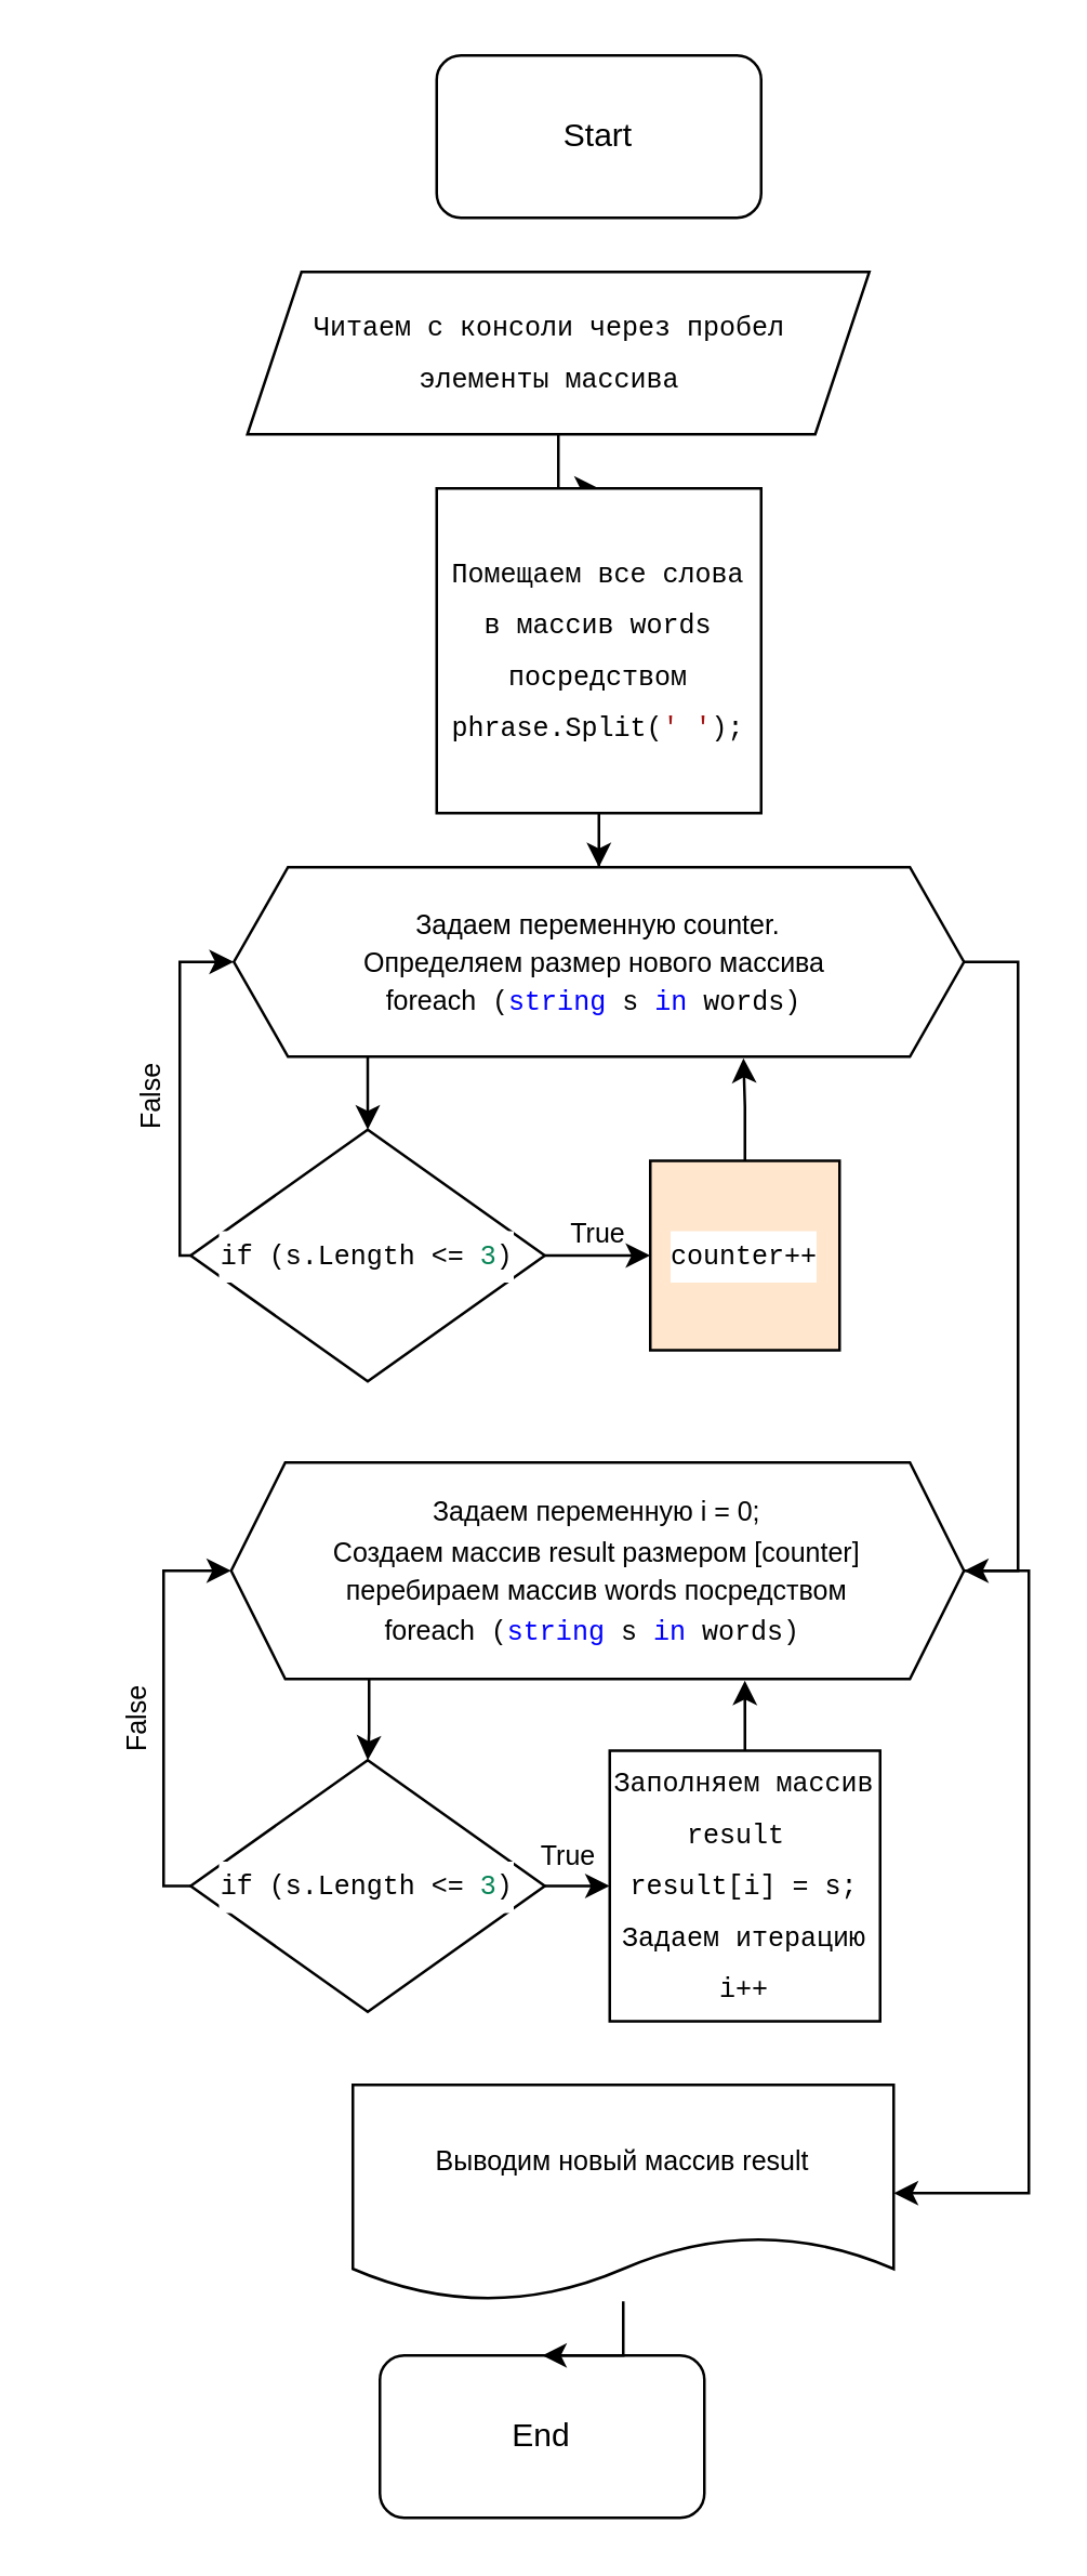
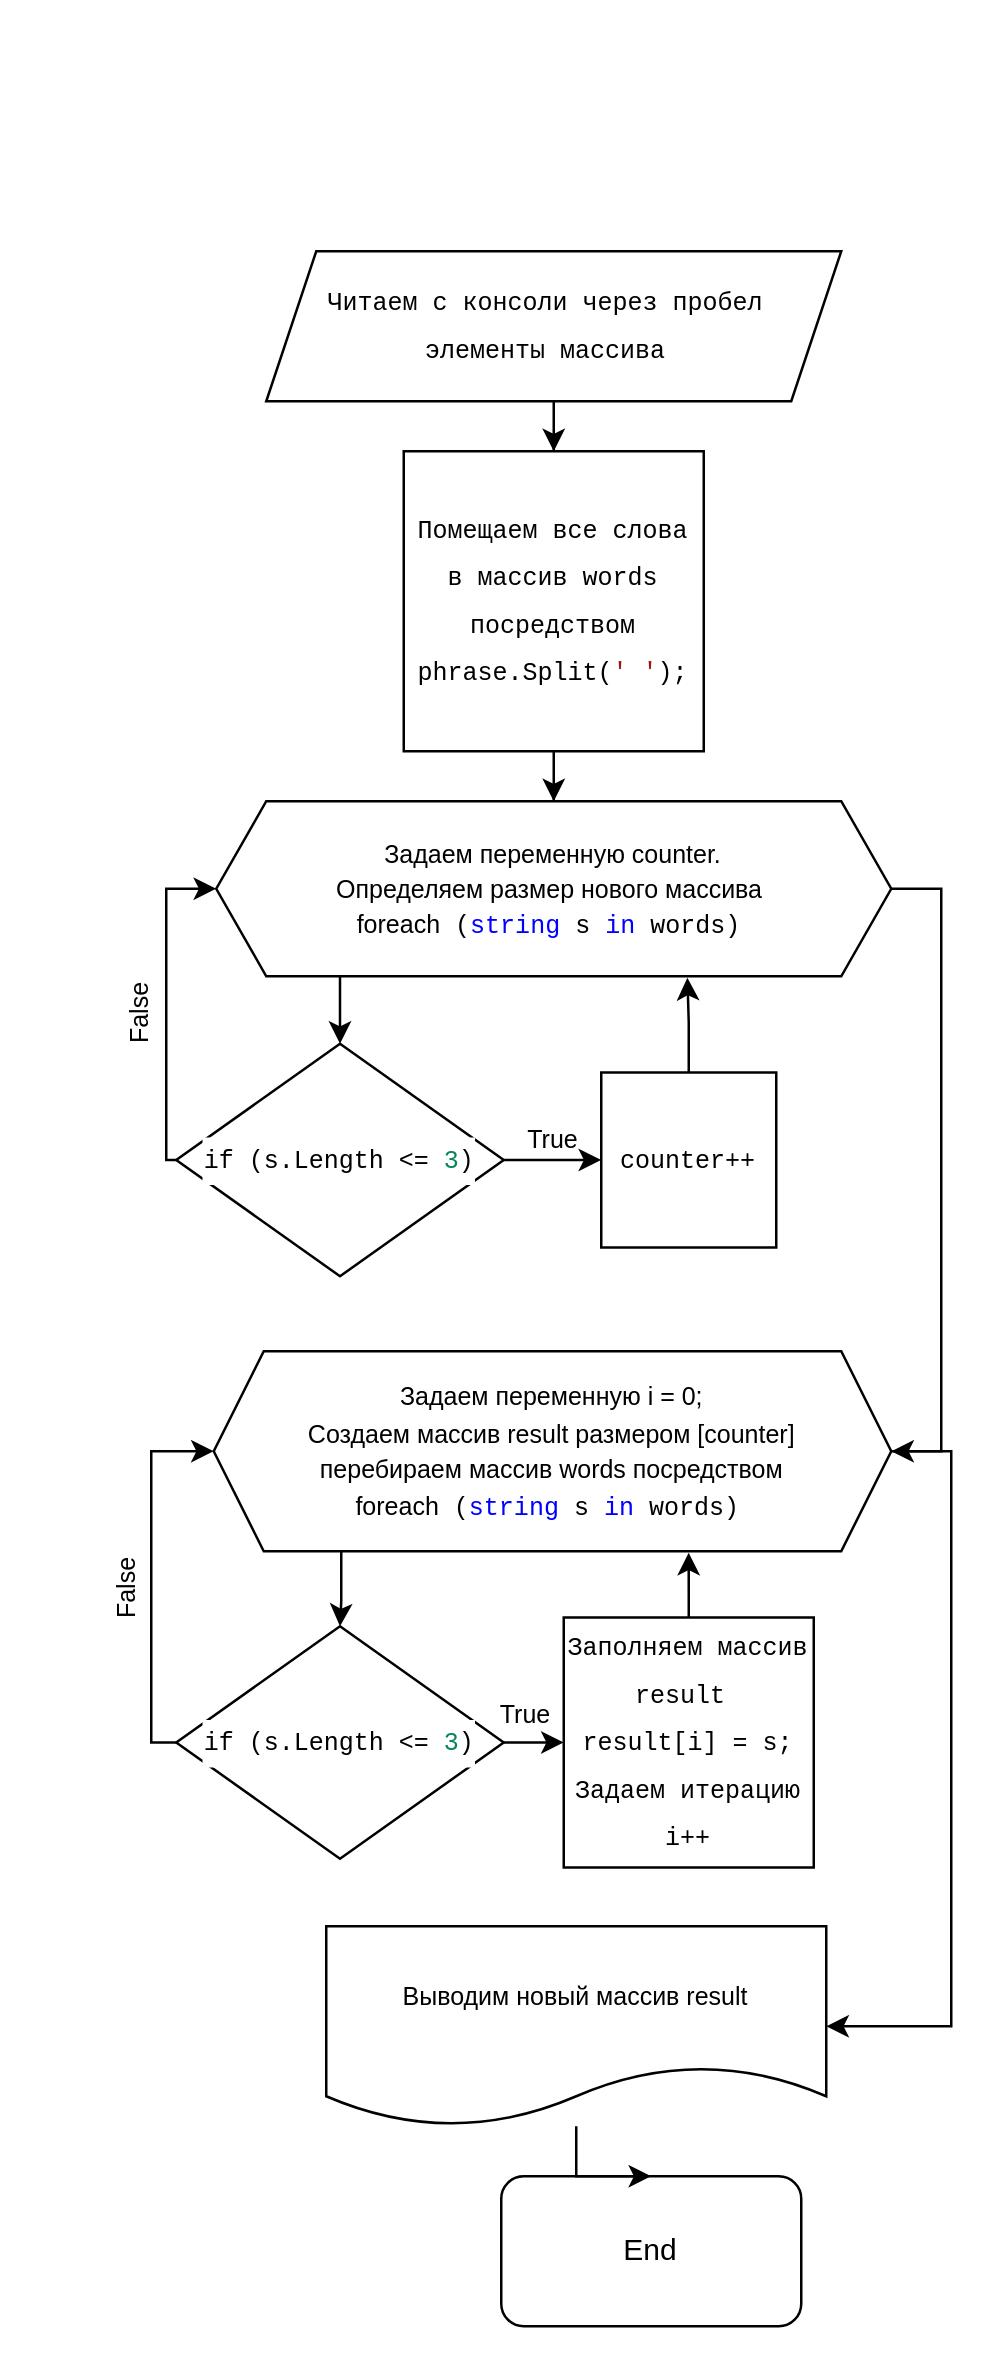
  <mxCell id="0" />
  <mxCell id="1" parent="0" />
- <mxCell id="2" value="Start" style="rounded=1;whiteSpace=wrap;html=1;" parent="1" vertex="1"><mxGeometry x="161" y="20" width="120" height="60" as="geometry" /></mxCell>
- <mxCell id="3" value="End" style="rounded=1;whiteSpace=wrap;html=1;" parent="1" vertex="1"><mxGeometry x="140" y="870" width="120" height="60" as="geometry" /></mxCell>
+ <mxCell id="3" value="End" style="rounded=1;whiteSpace=wrap;html=1;" parent="1" vertex="1"><mxGeometry x="200" y="870" width="120" height="60" as="geometry" /></mxCell>
  <mxCell id="4" style="edgeStyle=orthogonalEdgeStyle;rounded=0;orthogonalLoop=1;jettySize=auto;html=1;entryX=0.5;entryY=0;entryDx=0;entryDy=0;" edge="1" parent="1" source="5" target="7"><mxGeometry relative="1" as="geometry" /></mxCell>
- <mxCell id="5" value="&lt;div style=&quot;background-color: rgb(255, 255, 255); font-family: Menlo, Monaco, &amp;quot;Courier New&amp;quot;, monospace; line-height: 18px;&quot;&gt;&lt;font style=&quot;font-size: 10px;&quot;&gt;Читаем с консоли через пробел&amp;nbsp;&lt;/font&gt;&lt;/div&gt;&lt;div style=&quot;background-color: rgb(255, 255, 255); font-family: Menlo, Monaco, &amp;quot;Courier New&amp;quot;, monospace; line-height: 18px;&quot;&gt;&lt;font style=&quot;font-size: 10px;&quot;&gt;элементы массива&amp;nbsp;&lt;/font&gt;&lt;/div&gt;" style="shape=parallelogram;perimeter=parallelogramPerimeter;whiteSpace=wrap;html=1;fixedSize=1;" vertex="1" parent="1"><mxGeometry x="91" y="100" width="230" height="60" as="geometry" /></mxCell>
+ <mxCell id="5" value="&lt;div style=&quot;background-color: rgb(255, 255, 255); font-family: Menlo, Monaco, &amp;quot;Courier New&amp;quot;, monospace; line-height: 18px;&quot;&gt;&lt;font style=&quot;font-size: 10px;&quot;&gt;Читаем с консоли через пробел&amp;nbsp;&lt;/font&gt;&lt;/div&gt;&lt;div style=&quot;background-color: rgb(255, 255, 255); font-family: Menlo, Monaco, &amp;quot;Courier New&amp;quot;, monospace; line-height: 18px;&quot;&gt;&lt;font style=&quot;font-size: 10px;&quot;&gt;элементы массива&amp;nbsp;&lt;/font&gt;&lt;/div&gt;" style="shape=parallelogram;perimeter=parallelogramPerimeter;whiteSpace=wrap;html=1;fixedSize=1;" vertex="1" parent="1"><mxGeometry x="106" y="100" width="230" height="60" as="geometry" /></mxCell>
  <mxCell id="6" style="edgeStyle=orthogonalEdgeStyle;rounded=0;orthogonalLoop=1;jettySize=auto;html=1;entryX=0.5;entryY=0;entryDx=0;entryDy=0;" edge="1" parent="1" source="7" target="10"><mxGeometry relative="1" as="geometry" /></mxCell>
  <mxCell id="7" value="&lt;div style=&quot;background-color: rgb(255, 255, 255); font-family: Menlo, Monaco, &amp;quot;Courier New&amp;quot;, monospace; line-height: 18px;&quot;&gt;&lt;font style=&quot;font-size: 10px;&quot;&gt;Помещаем все слова в массив words посредством phrase.Split(&lt;span style=&quot;color: #a31515;&quot;&gt;' '&lt;/span&gt;);&lt;/font&gt;&lt;/div&gt;" style="whiteSpace=wrap;html=1;aspect=fixed;" vertex="1" parent="1"><mxGeometry x="161" y="180" width="120" height="120" as="geometry" /></mxCell>
  <mxCell id="8" style="edgeStyle=orthogonalEdgeStyle;rounded=0;orthogonalLoop=1;jettySize=auto;html=1;entryX=0.5;entryY=0;entryDx=0;entryDy=0;" edge="1" parent="1" source="10" target="13"><mxGeometry relative="1" as="geometry"><Array as="points"><mxPoint x="135" y="410" /></Array></mxGeometry></mxCell>
  <mxCell id="9" style="edgeStyle=orthogonalEdgeStyle;rounded=0;orthogonalLoop=1;jettySize=auto;html=1;entryX=1;entryY=0.5;entryDx=0;entryDy=0;" edge="1" parent="1" source="10" target="18"><mxGeometry relative="1" as="geometry"><Array as="points"><mxPoint x="376" y="355" /><mxPoint x="376" y="580" /></Array></mxGeometry></mxCell>
  <mxCell id="10" value="&lt;font style=&quot;font-size: 10px;&quot;&gt;Задаем переменную counter.&lt;br&gt;Определяем размер нового массива&amp;nbsp;&lt;br&gt;&amp;nbsp;foreach&lt;span style=&quot;background-color: rgb(255, 255, 255); font-family: Menlo, Monaco, &amp;quot;Courier New&amp;quot;, monospace;&quot;&gt; (&lt;/span&gt;&lt;span style=&quot;font-family: Menlo, Monaco, &amp;quot;Courier New&amp;quot;, monospace; color: rgb(0, 0, 255);&quot;&gt;string&lt;/span&gt;&lt;span style=&quot;background-color: rgb(255, 255, 255); font-family: Menlo, Monaco, &amp;quot;Courier New&amp;quot;, monospace;&quot;&gt; s &lt;/span&gt;&lt;span style=&quot;font-family: Menlo, Monaco, &amp;quot;Courier New&amp;quot;, monospace; color: rgb(0, 0, 255);&quot;&gt;in&lt;/span&gt;&lt;span style=&quot;background-color: rgb(255, 255, 255); font-family: Menlo, Monaco, &amp;quot;Courier New&amp;quot;, monospace;&quot;&gt; words)&amp;nbsp;&lt;/span&gt;&lt;/font&gt;" style="shape=hexagon;perimeter=hexagonPerimeter2;whiteSpace=wrap;html=1;fixedSize=1;" vertex="1" parent="1"><mxGeometry x="86" y="320" width="270" height="70" as="geometry" /></mxCell>
  <mxCell id="11" style="edgeStyle=orthogonalEdgeStyle;rounded=0;orthogonalLoop=1;jettySize=auto;html=1;entryX=0;entryY=0.5;entryDx=0;entryDy=0;" edge="1" parent="1" source="13" target="10"><mxGeometry relative="1" as="geometry"><mxPoint x="20" y="350" as="targetPoint" /><Array as="points"><mxPoint x="66" y="464" /><mxPoint x="66" y="355" /></Array></mxGeometry></mxCell>
  <mxCell id="12" style="edgeStyle=orthogonalEdgeStyle;rounded=0;orthogonalLoop=1;jettySize=auto;html=1;entryX=0;entryY=0.5;entryDx=0;entryDy=0;" edge="1" parent="1" source="13" target="15"><mxGeometry relative="1" as="geometry" /></mxCell>
  <mxCell id="13" value="&lt;div style=&quot;background-color: rgb(255, 255, 255); font-family: Menlo, Monaco, &amp;quot;Courier New&amp;quot;, monospace; line-height: 18px;&quot;&gt;&lt;font style=&quot;font-size: 10px;&quot;&gt;   if (s.Length &amp;lt;= &lt;span style=&quot;color: #098658;&quot;&gt;3&lt;/span&gt;)&lt;/font&gt;&lt;/div&gt;" style="rhombus;whiteSpace=wrap;html=1;" vertex="1" parent="1"><mxGeometry x="70" y="417" width="131" height="93" as="geometry" /></mxCell>
  <mxCell id="14" style="edgeStyle=orthogonalEdgeStyle;rounded=0;orthogonalLoop=1;jettySize=auto;html=1;entryX=0.698;entryY=1.009;entryDx=0;entryDy=0;entryPerimeter=0;" edge="1" parent="1" source="15" target="10"><mxGeometry relative="1" as="geometry" /></mxCell>
- <mxCell id="15" value="&lt;div style=&quot;background-color: rgb(255, 255, 255); font-family: Menlo, Monaco, &amp;quot;Courier New&amp;quot;, monospace; line-height: 18px;&quot;&gt;&lt;font style=&quot;font-size: 10px;&quot;&gt;counter++&lt;/font&gt;&lt;/div&gt;" style="whiteSpace=wrap;html=1;aspect=fixed;fillColor=#ffe6cc;" vertex="1" parent="1"><mxGeometry x="240" y="428.5" width="70" height="70" as="geometry" /></mxCell>
+ <mxCell id="15" value="&lt;div style=&quot;background-color: rgb(255, 255, 255); font-family: Menlo, Monaco, &amp;quot;Courier New&amp;quot;, monospace; line-height: 18px;&quot;&gt;&lt;font style=&quot;font-size: 10px;&quot;&gt;counter++&lt;/font&gt;&lt;/div&gt;" style="whiteSpace=wrap;html=1;aspect=fixed;" vertex="1" parent="1"><mxGeometry x="240" y="428.5" width="70" height="70" as="geometry" /></mxCell>
  <mxCell id="16" style="edgeStyle=orthogonalEdgeStyle;rounded=0;orthogonalLoop=1;jettySize=auto;html=1;entryX=0.5;entryY=0;entryDx=0;entryDy=0;" edge="1" parent="1" source="18" target="25"><mxGeometry relative="1" as="geometry"><Array as="points"><mxPoint x="136" y="640" /><mxPoint x="135" y="640" /></Array></mxGeometry></mxCell>
  <mxCell id="17" style="edgeStyle=orthogonalEdgeStyle;rounded=0;orthogonalLoop=1;jettySize=auto;html=1;entryX=1;entryY=0.5;entryDx=0;entryDy=0;" edge="1" parent="1" source="18" target="22"><mxGeometry relative="1" as="geometry"><Array as="points"><mxPoint x="380" y="580" /><mxPoint x="380" y="810" /></Array></mxGeometry></mxCell>
  <mxCell id="18" value="&lt;font style=&quot;font-size: 10px;&quot;&gt;Задаем переменную i = 0;&lt;br&gt;Создаем массив result размером [counter]&lt;br&gt;перебираем массив words посредством&lt;br&gt;&amp;nbsp;foreach&lt;span style=&quot;background-color: rgb(255, 255, 255); font-family: Menlo, Monaco, &amp;quot;Courier New&amp;quot;, monospace;&quot;&gt; (&lt;/span&gt;&lt;span style=&quot;font-family: Menlo, Monaco, &amp;quot;Courier New&amp;quot;, monospace; color: rgb(0, 0, 255);&quot;&gt;string&lt;/span&gt;&lt;span style=&quot;background-color: rgb(255, 255, 255); font-family: Menlo, Monaco, &amp;quot;Courier New&amp;quot;, monospace;&quot;&gt; s &lt;/span&gt;&lt;span style=&quot;font-family: Menlo, Monaco, &amp;quot;Courier New&amp;quot;, monospace; color: rgb(0, 0, 255);&quot;&gt;in&lt;/span&gt;&lt;span style=&quot;background-color: rgb(255, 255, 255); font-family: Menlo, Monaco, &amp;quot;Courier New&amp;quot;, monospace;&quot;&gt; words)&amp;nbsp;&lt;/span&gt;&lt;/font&gt;" style="shape=hexagon;perimeter=hexagonPerimeter2;whiteSpace=wrap;html=1;fixedSize=1;" vertex="1" parent="1"><mxGeometry x="85" y="540" width="271" height="80" as="geometry" /></mxCell>
  <mxCell id="19" style="edgeStyle=orthogonalEdgeStyle;rounded=0;orthogonalLoop=1;jettySize=auto;html=1;entryX=0.701;entryY=1.007;entryDx=0;entryDy=0;entryPerimeter=0;" edge="1" parent="1" source="20" target="18"><mxGeometry relative="1" as="geometry" /></mxCell>
  <mxCell id="20" value="&lt;div style=&quot;background-color: rgb(255, 255, 255); font-family: Menlo, Monaco, &amp;quot;Courier New&amp;quot;, monospace; line-height: 18px;&quot;&gt;&lt;font style=&quot;font-size: 10px;&quot;&gt;Заполняем массив result&amp;nbsp;&lt;/font&gt;&lt;/div&gt;&lt;div style=&quot;background-color: rgb(255, 255, 255); font-family: Menlo, Monaco, &amp;quot;Courier New&amp;quot;, monospace; line-height: 18px;&quot;&gt;&lt;div style=&quot;line-height: 18px;&quot;&gt;&lt;font style=&quot;font-size: 10px;&quot;&gt;  result[i] = s;&lt;/font&gt;&lt;/div&gt;&lt;div style=&quot;line-height: 18px;&quot;&gt;&lt;font style=&quot;font-size: 10px;&quot;&gt;Задаем итерацию i++&lt;/font&gt;&lt;/div&gt;&lt;/div&gt;" style="whiteSpace=wrap;html=1;aspect=fixed;" vertex="1" parent="1"><mxGeometry x="225" y="646.5" width="100" height="100" as="geometry" /></mxCell>
  <mxCell id="21" style="edgeStyle=orthogonalEdgeStyle;rounded=0;orthogonalLoop=1;jettySize=auto;html=1;entryX=0.5;entryY=0;entryDx=0;entryDy=0;" edge="1" parent="1" source="22" target="3"><mxGeometry relative="1" as="geometry" /></mxCell>
  <mxCell id="22" value="&lt;font style=&quot;font-size: 10px;&quot;&gt;Выводим новый массив result&lt;/font&gt;" style="shape=document;whiteSpace=wrap;html=1;boundedLbl=1;" vertex="1" parent="1"><mxGeometry x="130" y="770" width="200" height="80" as="geometry" /></mxCell>
  <mxCell id="23" style="edgeStyle=orthogonalEdgeStyle;rounded=0;orthogonalLoop=1;jettySize=auto;html=1;entryX=0;entryY=0.5;entryDx=0;entryDy=0;" edge="1" parent="1" source="25" target="18"><mxGeometry relative="1" as="geometry"><Array as="points"><mxPoint x="60" y="697" /><mxPoint x="60" y="580" /></Array></mxGeometry></mxCell>
  <mxCell id="24" style="edgeStyle=orthogonalEdgeStyle;rounded=0;orthogonalLoop=1;jettySize=auto;html=1;entryX=0;entryY=0.5;entryDx=0;entryDy=0;" edge="1" parent="1" source="25" target="20"><mxGeometry relative="1" as="geometry" /></mxCell>
  <mxCell id="25" value="&lt;div style=&quot;background-color: rgb(255, 255, 255); font-family: Menlo, Monaco, &amp;quot;Courier New&amp;quot;, monospace; line-height: 18px;&quot;&gt;&lt;font style=&quot;font-size: 10px;&quot;&gt;   if (s.Length &amp;lt;= &lt;span style=&quot;color: #098658;&quot;&gt;3&lt;/span&gt;)&lt;/font&gt;&lt;/div&gt;" style="rhombus;whiteSpace=wrap;html=1;" vertex="1" parent="1"><mxGeometry x="70" y="650" width="131" height="93" as="geometry" /></mxCell>
  <mxCell id="26" value="&lt;font style=&quot;font-size: 10px;&quot;&gt;True&lt;/font&gt;" style="text;html=1;strokeColor=none;fillColor=none;align=center;verticalAlign=middle;whiteSpace=wrap;rounded=0;" vertex="1" parent="1"><mxGeometry x="190.5" y="440" width="60" height="30" as="geometry" /></mxCell>
  <mxCell id="27" value="&lt;font style=&quot;font-size: 10px;&quot;&gt;False&lt;/font&gt;" style="text;html=1;strokeColor=none;fillColor=none;align=center;verticalAlign=middle;whiteSpace=wrap;rounded=0;rotation=270;" vertex="1" parent="1"><mxGeometry x="25" y="390" width="60" height="30" as="geometry" /></mxCell>
  <mxCell id="28" value="&lt;font style=&quot;font-size: 10px;&quot;&gt;True&lt;/font&gt;" style="text;html=1;strokeColor=none;fillColor=none;align=center;verticalAlign=middle;whiteSpace=wrap;rounded=0;" vertex="1" parent="1"><mxGeometry x="180" y="670" width="60" height="30" as="geometry" /></mxCell>
  <mxCell id="29" value="&lt;font style=&quot;font-size: 10px;&quot;&gt;False&lt;/font&gt;" style="text;html=1;strokeColor=none;fillColor=none;align=center;verticalAlign=middle;whiteSpace=wrap;rounded=0;rotation=270;" vertex="1" parent="1"><mxGeometry x="20" y="620" width="60" height="30" as="geometry" /></mxCell>
